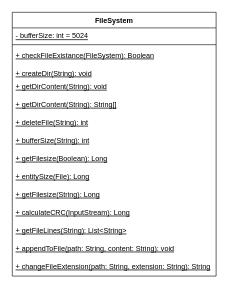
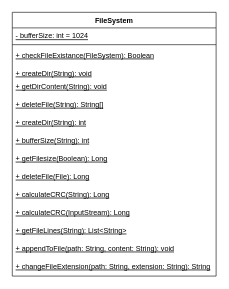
  <mxCell id="0" />
  <mxCell id="1" parent="0" />
  <mxCell id="2" value="FileSystem" style="swimlane;fontStyle=1;align=center;verticalAlign=top;childLayout=stackLayout;horizontal=1;startSize=26;horizontalStack=0;resizeParent=1;resizeParentMax=0;resizeLast=0;collapsible=1;marginBottom=0;" vertex="1" parent="1"><mxGeometry x="20" y="20" width="340" height="440" as="geometry"><mxRectangle x="100" y="140" width="140" height="26" as="alternateBounds" /></mxGeometry></mxCell>
- <mxCell id="3" value="- bufferSize: int = 5024" style="text;strokeColor=none;fillColor=none;align=left;verticalAlign=top;spacingLeft=4;spacingRight=4;overflow=hidden;rotatable=0;points=[[0,0.5],[1,0.5]];portConstraint=eastwest;fontStyle=4" vertex="1" parent="2"><mxGeometry y="26" width="340" height="24" as="geometry" /></mxCell>
+ <mxCell id="3" value="- bufferSize: int = 1024" style="text;strokeColor=none;fillColor=none;align=left;verticalAlign=top;spacingLeft=4;spacingRight=4;overflow=hidden;rotatable=0;points=[[0,0.5],[1,0.5]];portConstraint=eastwest;fontStyle=4" vertex="1" parent="2"><mxGeometry y="26" width="340" height="24" as="geometry" /></mxCell>
  <mxCell id="4" value="" style="line;strokeWidth=1;fillColor=none;align=left;verticalAlign=middle;spacingTop=-1;spacingLeft=3;spacingRight=3;rotatable=0;labelPosition=right;points=[];portConstraint=eastwest;" vertex="1" parent="2"><mxGeometry y="50" width="340" height="8" as="geometry" /></mxCell>
  <mxCell id="5" value="+ checkFileExistance(FileSystem): Boolean" style="text;strokeColor=none;fillColor=none;align=left;verticalAlign=top;spacingLeft=4;spacingRight=4;overflow=hidden;rotatable=0;points=[[0,0.5],[1,0.5]];portConstraint=eastwest;fontStyle=4" vertex="1" parent="2"><mxGeometry y="58" width="340" height="30" as="geometry" /></mxCell>
  <mxCell id="6" value="+ createDir(String): void" style="text;strokeColor=none;fillColor=none;align=left;verticalAlign=top;spacingLeft=4;spacingRight=4;overflow=hidden;rotatable=0;points=[[0,0.5],[1,0.5]];portConstraint=eastwest;fontStyle=4" vertex="1" parent="2"><mxGeometry y="88" width="340" height="22" as="geometry" /></mxCell>
  <mxCell id="7" value="+ getDirContent(String): void" style="text;strokeColor=none;fillColor=none;align=left;verticalAlign=top;spacingLeft=4;spacingRight=4;overflow=hidden;rotatable=0;points=[[0,0.5],[1,0.5]];portConstraint=eastwest;fontStyle=4" vertex="1" parent="2"><mxGeometry y="110" width="340" height="30" as="geometry" /></mxCell>
- <mxCell id="8" value="+ getDirContent(String): String[]" style="text;strokeColor=none;fillColor=none;align=left;verticalAlign=top;spacingLeft=4;spacingRight=4;overflow=hidden;rotatable=0;points=[[0,0.5],[1,0.5]];portConstraint=eastwest;fontStyle=4" vertex="1" parent="2"><mxGeometry y="140" width="340" height="30" as="geometry" /></mxCell>
- <mxCell id="9" value="+ deleteFile(String): int" style="text;strokeColor=none;fillColor=none;align=left;verticalAlign=top;spacingLeft=4;spacingRight=4;overflow=hidden;rotatable=0;points=[[0,0.5],[1,0.5]];portConstraint=eastwest;fontStyle=4" vertex="1" parent="2"><mxGeometry y="170" width="340" height="30" as="geometry" /></mxCell>
+ <mxCell id="8" value="+ deleteFile(String): String[]" style="text;strokeColor=none;fillColor=none;align=left;verticalAlign=top;spacingLeft=4;spacingRight=4;overflow=hidden;rotatable=0;points=[[0,0.5],[1,0.5]];portConstraint=eastwest;fontStyle=4" vertex="1" parent="2"><mxGeometry y="140" width="340" height="30" as="geometry" /></mxCell>
+ <mxCell id="9" value="+ createDir(String): int" style="text;strokeColor=none;fillColor=none;align=left;verticalAlign=top;spacingLeft=4;spacingRight=4;overflow=hidden;rotatable=0;points=[[0,0.5],[1,0.5]];portConstraint=eastwest;fontStyle=4" vertex="1" parent="2"><mxGeometry y="170" width="340" height="30" as="geometry" /></mxCell>
  <mxCell id="10" value="+ bufferSize(String): int" style="text;strokeColor=none;fillColor=none;align=left;verticalAlign=top;spacingLeft=4;spacingRight=4;overflow=hidden;rotatable=0;points=[[0,0.5],[1,0.5]];portConstraint=eastwest;fontStyle=4" vertex="1" parent="2"><mxGeometry y="200" width="340" height="30" as="geometry" /></mxCell>
  <mxCell id="11" value="+ getFilesize(Boolean): Long" style="text;strokeColor=none;fillColor=none;align=left;verticalAlign=top;spacingLeft=4;spacingRight=4;overflow=hidden;rotatable=0;points=[[0,0.5],[1,0.5]];portConstraint=eastwest;fontStyle=4" vertex="1" parent="2"><mxGeometry y="230" width="340" height="30" as="geometry" /></mxCell>
- <mxCell id="12" value="+ entitySize(File): Long" style="text;strokeColor=none;fillColor=none;align=left;verticalAlign=top;spacingLeft=4;spacingRight=4;overflow=hidden;rotatable=0;points=[[0,0.5],[1,0.5]];portConstraint=eastwest;fontStyle=4" vertex="1" parent="2"><mxGeometry y="260" width="340" height="30" as="geometry" /></mxCell>
- <mxCell id="13" value="+ getFilesize(String): Long" style="text;strokeColor=none;fillColor=none;align=left;verticalAlign=top;spacingLeft=4;spacingRight=4;overflow=hidden;rotatable=0;points=[[0,0.5],[1,0.5]];portConstraint=eastwest;fontStyle=4" vertex="1" parent="2"><mxGeometry y="290" width="340" height="30" as="geometry" /></mxCell>
+ <mxCell id="12" value="+ deleteFile(File): Long" style="text;strokeColor=none;fillColor=none;align=left;verticalAlign=top;spacingLeft=4;spacingRight=4;overflow=hidden;rotatable=0;points=[[0,0.5],[1,0.5]];portConstraint=eastwest;fontStyle=4" vertex="1" parent="2"><mxGeometry y="260" width="340" height="30" as="geometry" /></mxCell>
+ <mxCell id="13" value="+ calculateCRC(String): Long" style="text;strokeColor=none;fillColor=none;align=left;verticalAlign=top;spacingLeft=4;spacingRight=4;overflow=hidden;rotatable=0;points=[[0,0.5],[1,0.5]];portConstraint=eastwest;fontStyle=4" vertex="1" parent="2"><mxGeometry y="290" width="340" height="30" as="geometry" /></mxCell>
  <mxCell id="14" value="+ calculateCRC(InputStream): Long" style="text;strokeColor=none;fillColor=none;align=left;verticalAlign=top;spacingLeft=4;spacingRight=4;overflow=hidden;rotatable=0;points=[[0,0.5],[1,0.5]];portConstraint=eastwest;fontStyle=4" vertex="1" parent="2"><mxGeometry y="320" width="340" height="30" as="geometry" /></mxCell>
  <mxCell id="15" value="+ getFileLines(String): List&lt;String&gt;" style="text;strokeColor=none;fillColor=none;align=left;verticalAlign=top;spacingLeft=4;spacingRight=4;overflow=hidden;rotatable=0;points=[[0,0.5],[1,0.5]];portConstraint=eastwest;fontStyle=4" vertex="1" parent="2"><mxGeometry y="350" width="340" height="30" as="geometry" /></mxCell>
  <mxCell id="16" value="+ appendToFile(path: String, content: String): void" style="text;strokeColor=none;fillColor=none;align=left;verticalAlign=top;spacingLeft=4;spacingRight=4;overflow=hidden;rotatable=0;points=[[0,0.5],[1,0.5]];portConstraint=eastwest;fontStyle=4" vertex="1" parent="2"><mxGeometry y="380" width="340" height="30" as="geometry" /></mxCell>
  <mxCell id="17" value="+ changeFileExtension(path: String, extension: String): String" style="text;strokeColor=none;fillColor=none;align=left;verticalAlign=top;spacingLeft=4;spacingRight=4;overflow=hidden;rotatable=0;points=[[0,0.5],[1,0.5]];portConstraint=eastwest;fontStyle=4" vertex="1" parent="2"><mxGeometry y="410" width="340" height="30" as="geometry" /></mxCell>
